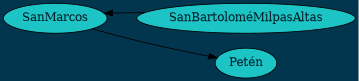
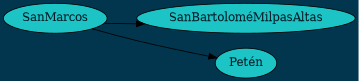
  digraph {
    bgcolor="#02364E"
    rankdir=LR
    node [color=black fillcolor="#1CC4C6" fontcolor="#031C26" shape=oval style=filled]
    SanMarcos
    "SanBartoloméMilpasAltas"
    "Petén"
-   "SanBartoloméMilpasAltas" -> SanMarcos
+   SanMarcos -> "SanBartoloméMilpasAltas"
    SanMarcos -> "Petén"
  }
